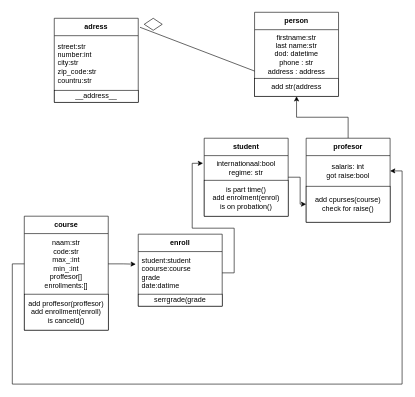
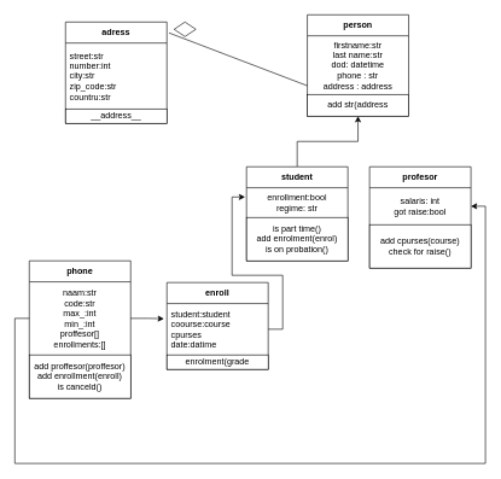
  <mxCell id="0" />
  <mxCell id="1" parent="0" />
  <mxCell id="2" value="adress" style="swimlane;fontStyle=1;align=center;verticalAlign=middle;childLayout=stackLayout;horizontal=1;startSize=29;horizontalStack=0;resizeParent=1;resizeParentMax=0;resizeLast=0;collapsible=0;marginBottom=0;html=1;whiteSpace=wrap;" vertex="1" parent="1"><mxGeometry x="90" y="30" width="140" height="140" as="geometry" /></mxCell>
  <mxCell id="3" value="street:str&lt;br&gt;number:int&lt;br&gt;city:str&lt;br&gt;zip_code:str&lt;br&gt;countru:str" style="text;html=1;strokeColor=none;fillColor=none;align=left;verticalAlign=middle;spacingLeft=4;spacingRight=4;overflow=hidden;rotatable=0;points=[[0,0.5],[1,0.5]];portConstraint=eastwest;whiteSpace=wrap;" vertex="1" parent="2"><mxGeometry y="29" width="140" height="91" as="geometry" /></mxCell>
  <mxCell id="4" value="__address__" style="rounded=0;whiteSpace=wrap;html=1;" vertex="1" parent="2"><mxGeometry y="120" width="140" height="20" as="geometry" /></mxCell>
  <mxCell id="5" value="person" style="swimlane;fontStyle=1;align=center;verticalAlign=middle;childLayout=stackLayout;horizontal=1;startSize=29;horizontalStack=0;resizeParent=1;resizeParentMax=0;resizeLast=0;collapsible=0;marginBottom=0;html=1;whiteSpace=wrap;" vertex="1" parent="1"><mxGeometry x="424" y="20" width="140" height="140" as="geometry" /></mxCell>
  <mxCell id="6" value="firstname:str&lt;br&gt;last name:str&lt;br&gt;dod: datetime&lt;br&gt;phone : str&lt;br&gt;address : address" style="text;html=1;strokeColor=none;fillColor=none;align=center;verticalAlign=middle;spacingLeft=4;spacingRight=4;overflow=hidden;rotatable=0;points=[[0,0.5],[1,0.5]];portConstraint=eastwest;whiteSpace=wrap;" vertex="1" parent="5"><mxGeometry y="29" width="140" height="81" as="geometry" /></mxCell>
  <mxCell id="7" value="add str(address" style="rounded=0;whiteSpace=wrap;html=1;" vertex="1" parent="5"><mxGeometry y="110" width="140" height="30" as="geometry" /></mxCell>
  <mxCell id="8" value="" style="endArrow=none;html=1;rounded=0;exitX=1.021;exitY=0.107;exitDx=0;exitDy=0;exitPerimeter=0;entryX=0;entryY=0.852;entryDx=0;entryDy=0;entryPerimeter=0;" edge="1" parent="1" source="2" target="6"><mxGeometry width="50" height="50" relative="1" as="geometry"><mxPoint x="400" y="400" as="sourcePoint" /><mxPoint x="450" y="350" as="targetPoint" /></mxGeometry></mxCell>
  <mxCell id="9" value="" style="rhombus;whiteSpace=wrap;html=1;" vertex="1" parent="1"><mxGeometry x="240" y="30" width="30" height="20" as="geometry" /></mxCell>
- <mxCell id="10" style="edgeStyle=orthogonalEdgeStyle;rounded=0;orthogonalLoop=1;jettySize=auto;html=1;" edge="1" parent="1" source="11" target="18"><mxGeometry relative="1" as="geometry" /></mxCell>
+ <mxCell id="10" style="edgeStyle=orthogonalEdgeStyle;rounded=0;orthogonalLoop=1;jettySize=auto;html=1;entryX=0.5;entryY=1;entryDx=0;entryDy=0;" edge="1" parent="1" source="11" target="5"><mxGeometry relative="1" as="geometry" /></mxCell>
  <mxCell id="11" value="student" style="swimlane;fontStyle=1;align=center;verticalAlign=middle;childLayout=stackLayout;horizontal=1;startSize=29;horizontalStack=0;resizeParent=1;resizeParentMax=0;resizeLast=0;collapsible=0;marginBottom=0;html=1;whiteSpace=wrap;" vertex="1" parent="1"><mxGeometry x="340" y="230" width="140" height="130" as="geometry" /></mxCell>
- <mxCell id="12" value="internationaal:bool&lt;br&gt;regime: str&lt;br&gt;" style="text;html=1;strokeColor=none;fillColor=none;align=center;verticalAlign=middle;spacingLeft=4;spacingRight=4;overflow=hidden;rotatable=0;points=[[0,0.5],[1,0.5]];portConstraint=eastwest;whiteSpace=wrap;" vertex="1" parent="11"><mxGeometry y="29" width="140" height="41" as="geometry" /></mxCell>
+ <mxCell id="12" value="enrollment:bool&lt;br&gt;regime: str&lt;br&gt;" style="text;html=1;strokeColor=none;fillColor=none;align=center;verticalAlign=middle;spacingLeft=4;spacingRight=4;overflow=hidden;rotatable=0;points=[[0,0.5],[1,0.5]];portConstraint=eastwest;whiteSpace=wrap;" vertex="1" parent="11"><mxGeometry y="29" width="140" height="41" as="geometry" /></mxCell>
  <mxCell id="13" value="is part time()&lt;br&gt;add enrolment(enrol)&lt;br&gt;is on probation()" style="rounded=0;whiteSpace=wrap;html=1;" vertex="1" parent="11"><mxGeometry y="70" width="140" height="60" as="geometry" /></mxCell>
  <mxCell id="14" style="edgeStyle=orthogonalEdgeStyle;rounded=0;orthogonalLoop=1;jettySize=auto;html=1;exitX=0.5;exitY=1;exitDx=0;exitDy=0;" edge="1" parent="11" source="13" target="13"><mxGeometry relative="1" as="geometry" /></mxCell>
- <mxCell id="15" style="edgeStyle=orthogonalEdgeStyle;rounded=0;orthogonalLoop=1;jettySize=auto;html=1;entryX=0.5;entryY=1;entryDx=0;entryDy=0;" edge="1" parent="1" source="16" target="5"><mxGeometry relative="1" as="geometry" /></mxCell>
  <mxCell id="16" value="profesor" style="swimlane;fontStyle=1;align=center;verticalAlign=middle;childLayout=stackLayout;horizontal=1;startSize=29;horizontalStack=0;resizeParent=1;resizeParentMax=0;resizeLast=0;collapsible=0;marginBottom=0;html=1;whiteSpace=wrap;" vertex="1" parent="1"><mxGeometry x="510" y="230" width="140" height="140" as="geometry" /></mxCell>
  <mxCell id="17" value="salaris: int&lt;br&gt;got raise:bool" style="text;html=1;strokeColor=none;fillColor=none;align=center;verticalAlign=middle;spacingLeft=4;spacingRight=4;overflow=hidden;rotatable=0;points=[[0,0.5],[1,0.5]];portConstraint=eastwest;whiteSpace=wrap;" vertex="1" parent="16"><mxGeometry y="29" width="140" height="51" as="geometry" /></mxCell>
  <mxCell id="18" value="add cpurses(course)&lt;br&gt;check for raise()" style="rounded=0;whiteSpace=wrap;html=1;" vertex="1" parent="16"><mxGeometry y="80" width="140" height="60" as="geometry" /></mxCell>
  <mxCell id="19" value="enroll" style="swimlane;fontStyle=1;align=center;verticalAlign=middle;childLayout=stackLayout;horizontal=1;startSize=29;horizontalStack=0;resizeParent=1;resizeParentMax=0;resizeLast=0;collapsible=0;marginBottom=0;html=1;whiteSpace=wrap;" vertex="1" parent="1"><mxGeometry x="230" y="390" width="140" height="120" as="geometry" /></mxCell>
- <mxCell id="20" value="student:student&lt;br&gt;coourse:course&lt;br&gt;grade&lt;br&gt;date:datime" style="text;html=1;strokeColor=none;fillColor=none;align=left;verticalAlign=middle;spacingLeft=4;spacingRight=4;overflow=hidden;rotatable=0;points=[[0,0.5],[1,0.5]];portConstraint=eastwest;whiteSpace=wrap;" vertex="1" parent="19"><mxGeometry y="29" width="140" height="71" as="geometry" /></mxCell>
- <mxCell id="21" value="serrgrade(grade" style="rounded=0;whiteSpace=wrap;html=1;" vertex="1" parent="19"><mxGeometry y="100" width="140" height="20" as="geometry" /></mxCell>
- <mxCell id="22" value="course" style="swimlane;fontStyle=1;align=center;verticalAlign=middle;childLayout=stackLayout;horizontal=1;startSize=29;horizontalStack=0;resizeParent=1;resizeParentMax=0;resizeLast=0;collapsible=0;marginBottom=0;html=1;whiteSpace=wrap;" vertex="1" parent="1"><mxGeometry x="40" y="360" width="140" height="190" as="geometry" /></mxCell>
+ <mxCell id="20" value="student:student&lt;br&gt;coourse:course&lt;br&gt;cpurses&lt;br&gt;date:datime" style="text;html=1;strokeColor=none;fillColor=none;align=left;verticalAlign=middle;spacingLeft=4;spacingRight=4;overflow=hidden;rotatable=0;points=[[0,0.5],[1,0.5]];portConstraint=eastwest;whiteSpace=wrap;" vertex="1" parent="19"><mxGeometry y="29" width="140" height="71" as="geometry" /></mxCell>
+ <mxCell id="21" value="enrolment(grade" style="rounded=0;whiteSpace=wrap;html=1;" vertex="1" parent="19"><mxGeometry y="100" width="140" height="20" as="geometry" /></mxCell>
+ <mxCell id="22" value="phone" style="swimlane;fontStyle=1;align=center;verticalAlign=middle;childLayout=stackLayout;horizontal=1;startSize=29;horizontalStack=0;resizeParent=1;resizeParentMax=0;resizeLast=0;collapsible=0;marginBottom=0;html=1;whiteSpace=wrap;" vertex="1" parent="1"><mxGeometry x="40" y="360" width="140" height="190" as="geometry" /></mxCell>
  <mxCell id="23" value="naam:str&lt;br&gt;code:str&lt;br&gt;max_:int&lt;br&gt;min_:int&lt;br&gt;proffesor[]&lt;br&gt;enrollments:[]" style="text;html=1;strokeColor=none;fillColor=none;align=center;verticalAlign=middle;spacingLeft=4;spacingRight=4;overflow=hidden;rotatable=0;points=[[0,0.5],[1,0.5]];portConstraint=eastwest;whiteSpace=wrap;" vertex="1" parent="22"><mxGeometry y="29" width="140" height="101" as="geometry" /></mxCell>
  <mxCell id="24" value="add proffesor(proffesor)&lt;br&gt;add enrollment(enroll)&lt;br&gt;is canceld()" style="rounded=0;whiteSpace=wrap;html=1;" vertex="1" parent="22"><mxGeometry y="130" width="140" height="60" as="geometry" /></mxCell>
  <mxCell id="25" style="edgeStyle=orthogonalEdgeStyle;rounded=0;orthogonalLoop=1;jettySize=auto;html=1;entryX=-0.029;entryY=0.296;entryDx=0;entryDy=0;entryPerimeter=0;" edge="1" parent="1" source="23" target="20"><mxGeometry relative="1" as="geometry" /></mxCell>
  <mxCell id="26" style="edgeStyle=orthogonalEdgeStyle;rounded=0;orthogonalLoop=1;jettySize=auto;html=1;entryX=-0.014;entryY=0.311;entryDx=0;entryDy=0;entryPerimeter=0;" edge="1" parent="1" source="20" target="12"><mxGeometry relative="1" as="geometry"><Array as="points"><mxPoint x="390" y="455" /><mxPoint x="390" y="380" /><mxPoint x="320" y="380" /><mxPoint x="320" y="272" /></Array></mxGeometry></mxCell>
  <mxCell id="27" style="edgeStyle=orthogonalEdgeStyle;rounded=0;orthogonalLoop=1;jettySize=auto;html=1;entryX=1;entryY=0.5;entryDx=0;entryDy=0;" edge="1" parent="1" source="23" target="17"><mxGeometry relative="1" as="geometry"><Array as="points"><mxPoint x="20" y="440" /><mxPoint x="20" y="640" /><mxPoint x="670" y="640" /><mxPoint x="670" y="285" /></Array></mxGeometry></mxCell>
